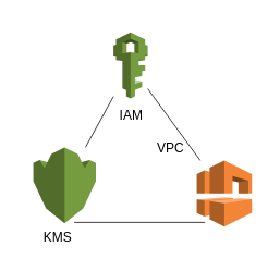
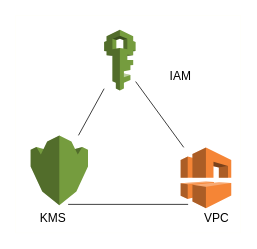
  <mxCell id="0" />
  <mxCell id="1" parent="0" />
  <mxCell id="2" value="" style="rounded=0;whiteSpace=wrap;html=1;fontSize=16;strokeColor=#FFFFFA;" parent="1" vertex="1"><mxGeometry x="20" y="20" width="300" height="290" as="geometry" /></mxCell>
  <mxCell id="3" value="" style="outlineConnect=0;dashed=0;verticalLabelPosition=bottom;verticalAlign=top;align=center;html=1;shape=mxgraph.aws3.iam;fillColor=#759C3E;gradientColor=none;" parent="1" vertex="1"><mxGeometry x="138" y="39" width="42" height="81" as="geometry" /></mxCell>
  <mxCell id="4" value="" style="outlineConnect=0;dashed=0;verticalLabelPosition=bottom;verticalAlign=top;align=center;html=1;shape=mxgraph.aws3.kms;fillColor=#759C3E;gradientColor=none;" parent="1" vertex="1"><mxGeometry x="40" y="180" width="76.5" height="93" as="geometry" /></mxCell>
  <mxCell id="5" value="" style="outlineConnect=0;dashed=0;verticalLabelPosition=bottom;verticalAlign=top;align=center;html=1;shape=mxgraph.aws3.vpc;fillColor=#F58536;gradientColor=none;" parent="1" vertex="1"><mxGeometry x="240" y="196" width="67.5" height="81" as="geometry" /></mxCell>
- <mxCell id="6" value="IAM" style="text;html=1;strokeColor=none;fillColor=none;align=center;verticalAlign=middle;whiteSpace=wrap;rounded=0;fontSize=16;" parent="1" vertex="1"><mxGeometry x="140" y="130" width="40" height="20" as="geometry" /></mxCell>
+ <mxCell id="6" value="IAM" style="text;html=1;strokeColor=none;fillColor=none;align=center;verticalAlign=middle;whiteSpace=wrap;rounded=0;fontSize=16;" parent="1" vertex="1"><mxGeometry x="220" y="90" width="40" height="20" as="geometry" /></mxCell>
  <mxCell id="7" value="KMS" style="text;html=1;strokeColor=none;fillColor=none;align=center;verticalAlign=middle;whiteSpace=wrap;rounded=0;fontSize=16;" parent="1" vertex="1"><mxGeometry x="50" y="280" width="40" height="20" as="geometry" /></mxCell>
- <mxCell id="8" value="VPC" style="text;html=1;strokeColor=none;fillColor=none;align=center;verticalAlign=middle;whiteSpace=wrap;rounded=0;fontSize=16;" parent="1" vertex="1"><mxGeometry x="187.5" y="170" width="40" height="20" as="geometry" /></mxCell>
+ <mxCell id="8" value="VPC" style="text;html=1;strokeColor=none;fillColor=none;align=center;verticalAlign=middle;whiteSpace=wrap;rounded=0;fontSize=16;" parent="1" vertex="1"><mxGeometry x="267.5" y="280" width="40" height="20" as="geometry" /></mxCell>
  <mxCell id="9" value="" style="endArrow=none;html=1;strokeWidth=1;" parent="1" source="5" target="3" edge="1"><mxGeometry width="50" height="50" relative="1" as="geometry"><mxPoint x="120" y="100" as="sourcePoint" /><mxPoint x="190" y="90" as="targetPoint" /></mxGeometry></mxCell>
  <mxCell id="10" value="" style="endArrow=none;html=1;strokeWidth=1;" parent="1" edge="1"><mxGeometry width="50" height="50" relative="1" as="geometry"><mxPoint x="250" y="272" as="sourcePoint" /><mxPoint x="90" y="272" as="targetPoint" /></mxGeometry></mxCell>
  <mxCell id="11" value="" style="endArrow=none;html=1;strokeWidth=1;" parent="1" source="3" target="4" edge="1"><mxGeometry width="50" height="50" relative="1" as="geometry"><mxPoint x="260" y="282" as="sourcePoint" /><mxPoint x="100" y="282" as="targetPoint" /></mxGeometry></mxCell>
